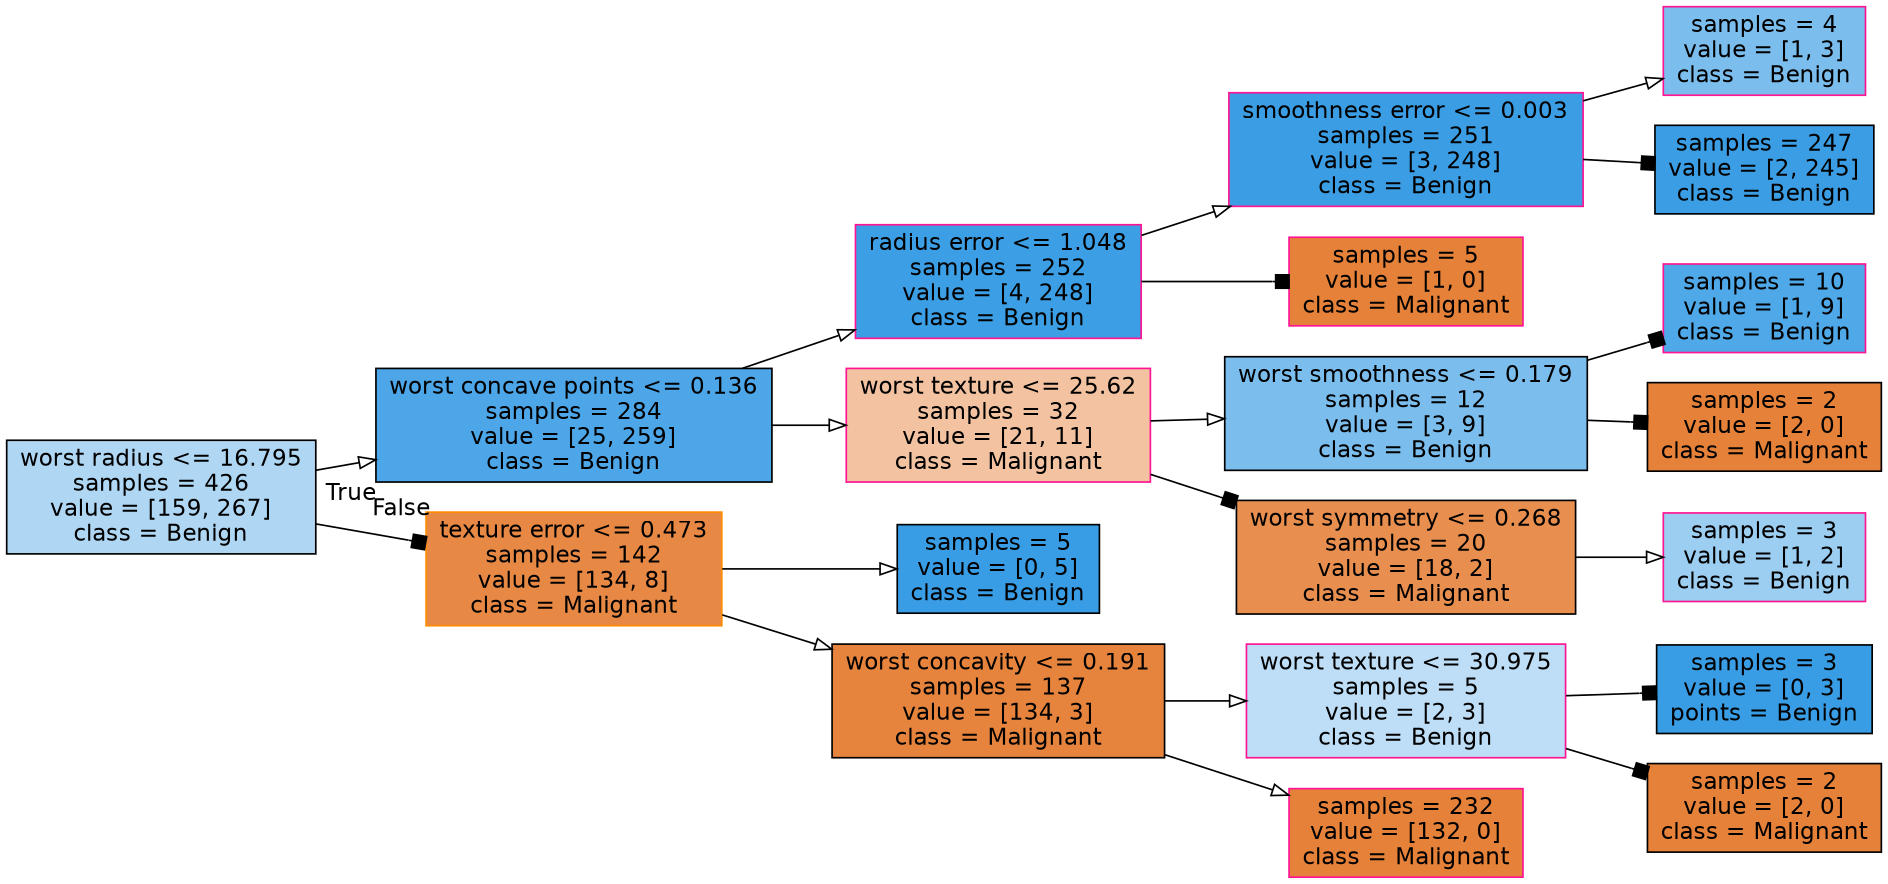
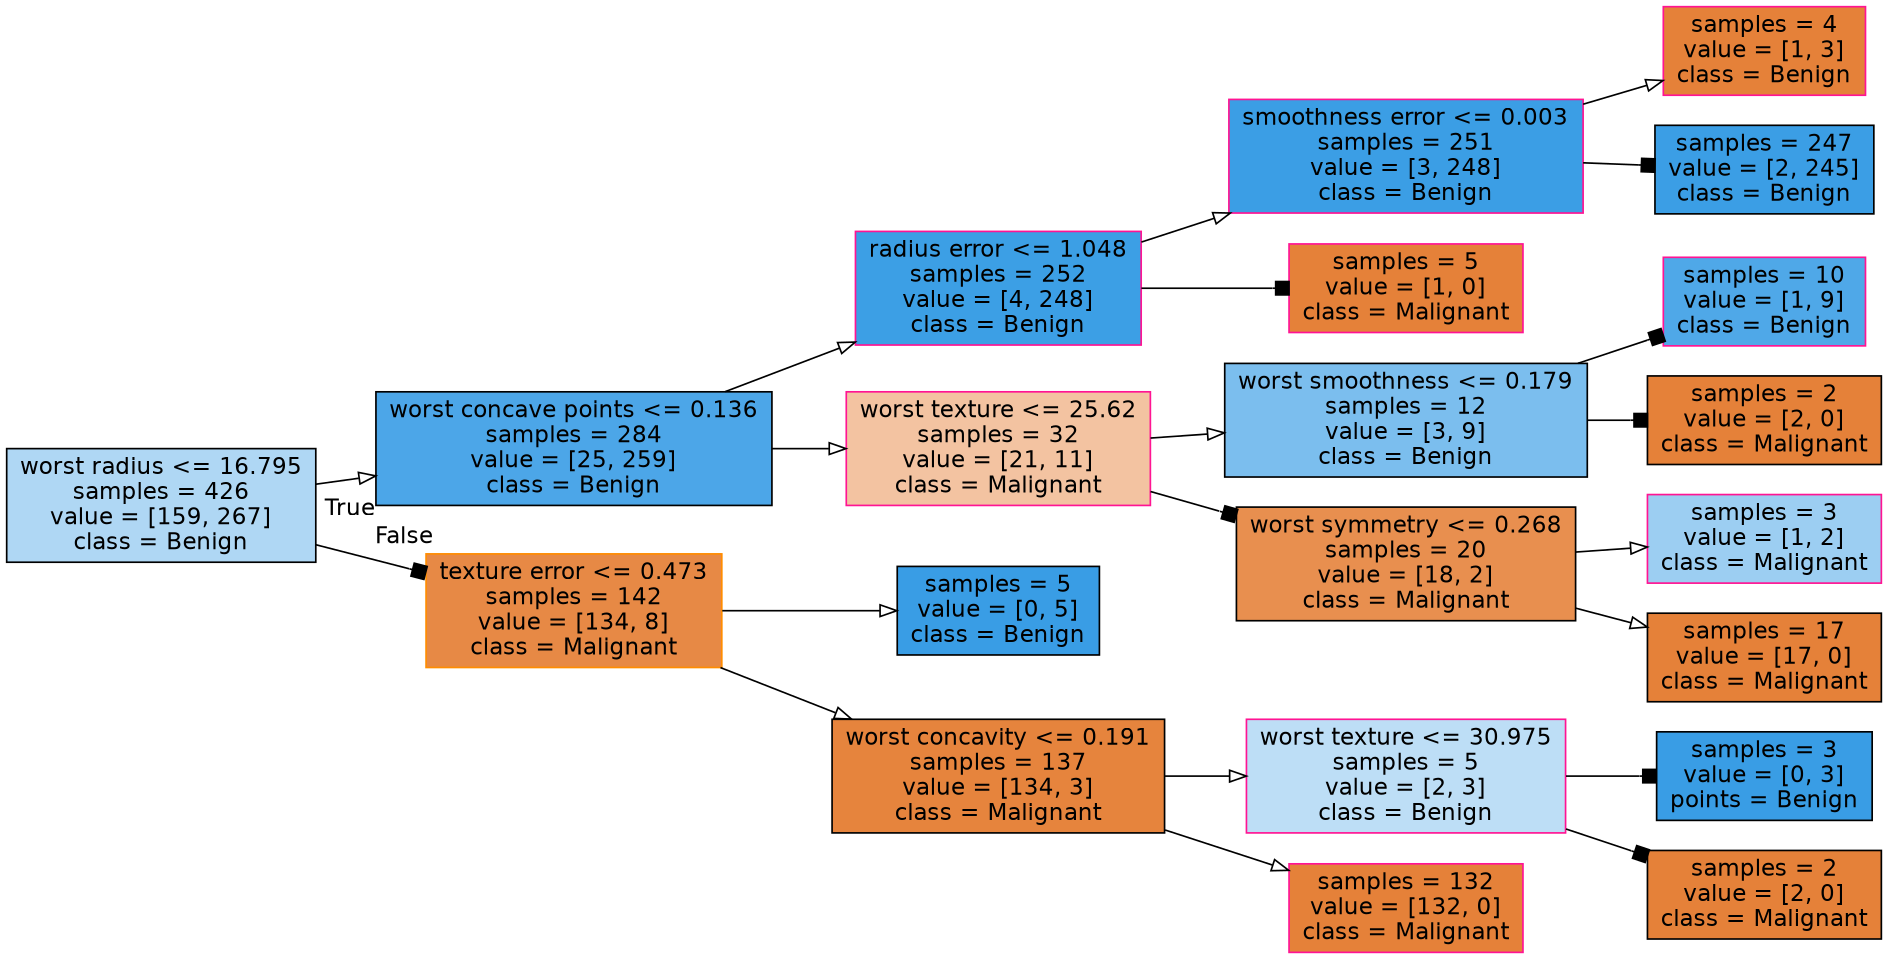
  digraph {
    rankdir=LR
    node [color=black fillcolor="#e58139" fontname=helvetica shape=box style=filled]
    edge [arrowhead=onormal fontname=helvetica]
    n1 [fillcolor="#afd7f4" label="worst radius <= 16.795\nsamples = 426\nvalue = [159, 267]\nclass = Benign"]
    n2 [fillcolor="#4ca6e8" label="worst concave points <= 0.136\nsamples = 284\nvalue = [25, 259]\nclass = Benign"]
    n3 [color=darkorange fillcolor="#e78945" label="texture error <= 0.473\nsamples = 142\nvalue = [134, 8]\nclass = Malignant"]
    n4 [color=deeppink fillcolor="#3c9fe5" label="radius error <= 1.048\nsamples = 252\nvalue = [4, 248]\nclass = Benign"]
    n5 [color=deeppink fillcolor="#f3c3a1" label="worst texture <= 25.62\nsamples = 32\nvalue = [21, 11]\nclass = Malignant"]
    n6 [fillcolor="#399de5" label="samples = 5\nvalue = [0, 5]\nclass = Benign"]
    n7 [fillcolor="#e6843d" label="worst concavity <= 0.191\nsamples = 137\nvalue = [134, 3]\nclass = Malignant"]
    n8 [color=deeppink fillcolor="#3b9ee5" label="smoothness error <= 0.003\nsamples = 251\nvalue = [3, 248]\nclass = Benign"]
    n9 [color=deeppink label="samples = 5\nvalue = [1, 0]\nclass = Malignant"]
    n10 [fillcolor="#7bbeee" label="worst smoothness <= 0.179\nsamples = 12\nvalue = [3, 9]\nclass = Benign"]
    n11 [fillcolor="#e88f4f" label="worst symmetry <= 0.268\nsamples = 20\nvalue = [18, 2]\nclass = Malignant"]
-   n12 [color=deeppink fillcolor="#7bbeee" label="samples = 4\nvalue = [1, 3]\nclass = Benign"]
+   n12 [color=deeppink label="samples = 4\nvalue = [1, 3]\nclass = Benign"]
    n13 [fillcolor="#3b9ee5" label="samples = 247\nvalue = [2, 245]\nclass = Benign"]
    n14 [color=deeppink fillcolor="#4fa8e8" label="samples = 10\nvalue = [1, 9]\nclass = Benign"]
    n15 [label="samples = 2\nvalue = [2, 0]\nclass = Malignant"]
-   n16 [color=deeppink fillcolor="#9ccef2" label="samples = 3\nvalue = [1, 2]\nclass = Benign"]
+   n16 [color=deeppink fillcolor="#9ccef2" label="samples = 3\nvalue = [1, 2]\nclass = Malignant"]
+   n17 [label="samples = 17\nvalue = [17, 0]\nclass = Malignant"]
    n18 [color=deeppink fillcolor="#bddef6" label="worst texture <= 30.975\nsamples = 5\nvalue = [2, 3]\nclass = Benign"]
-   n19 [color=deeppink label="samples = 232\nvalue = [132, 0]\nclass = Malignant"]
+   n19 [color=deeppink label="samples = 132\nvalue = [132, 0]\nclass = Malignant"]
    n20 [fillcolor="#399de5" label="samples = 3\nvalue = [0, 3]\npoints = Benign"]
    n21 [label="samples = 2\nvalue = [2, 0]\nclass = Malignant"]
    n1 -> n2 [headlabel=True labelangle=45 labeldistance=2.5]
    n1 -> n3 [arrowhead=box headlabel=False labelangle=-45 labeldistance=2.5]
    n2 -> n4
    n2 -> n5
    n3 -> n6
    n3 -> n7
    n4 -> n8
    n4 -> n9 [arrowhead=box]
    n5 -> n10
    n5 -> n11 [arrowhead=box]
    n7 -> n18
    n7 -> n19
    n8 -> n12
    n8 -> n13 [arrowhead=box]
    n10 -> n14 [arrowhead=box]
    n10 -> n15 [arrowhead=box]
    n11 -> n16
+   n11 -> n17
    n18 -> n20 [arrowhead=box]
    n18 -> n21 [arrowhead=box]
  }
